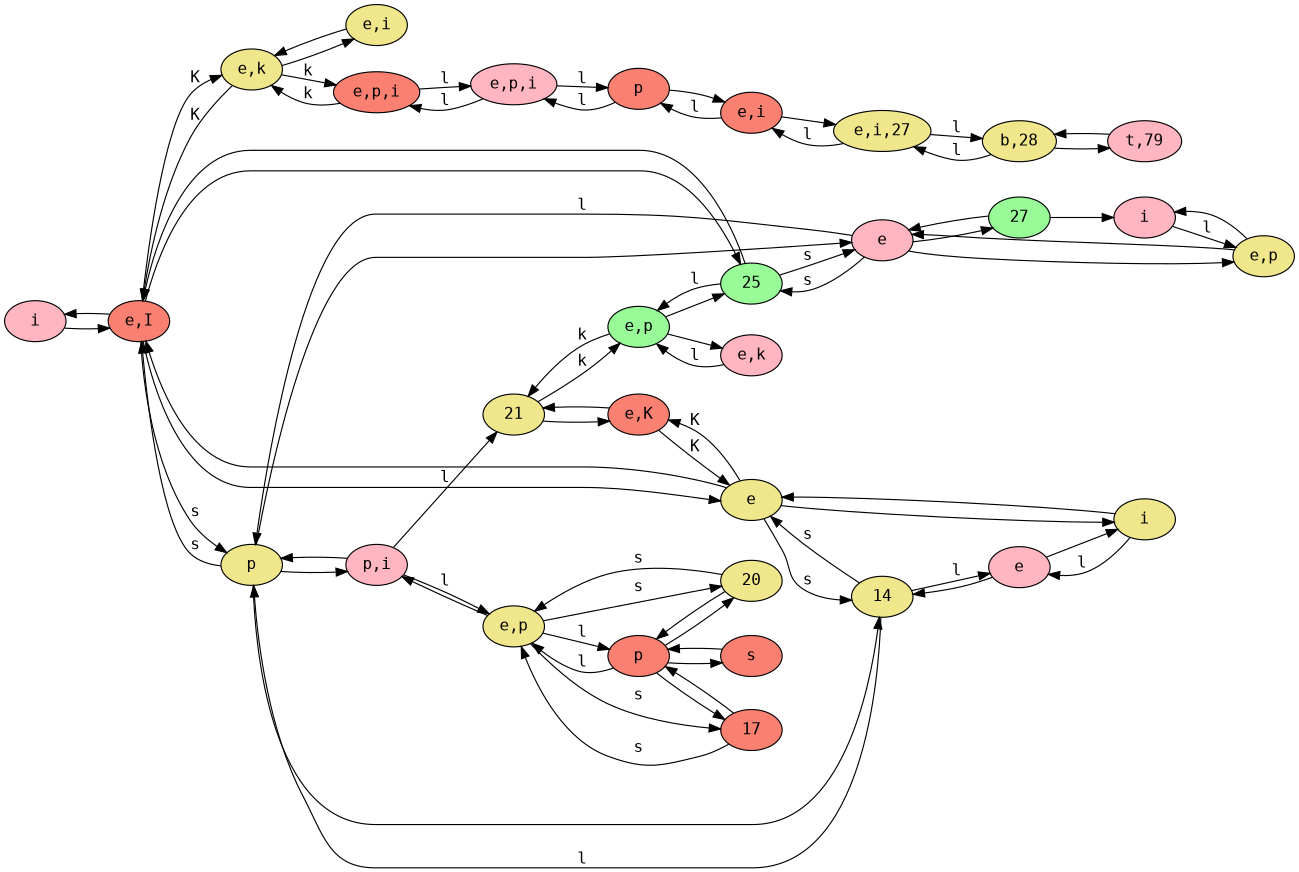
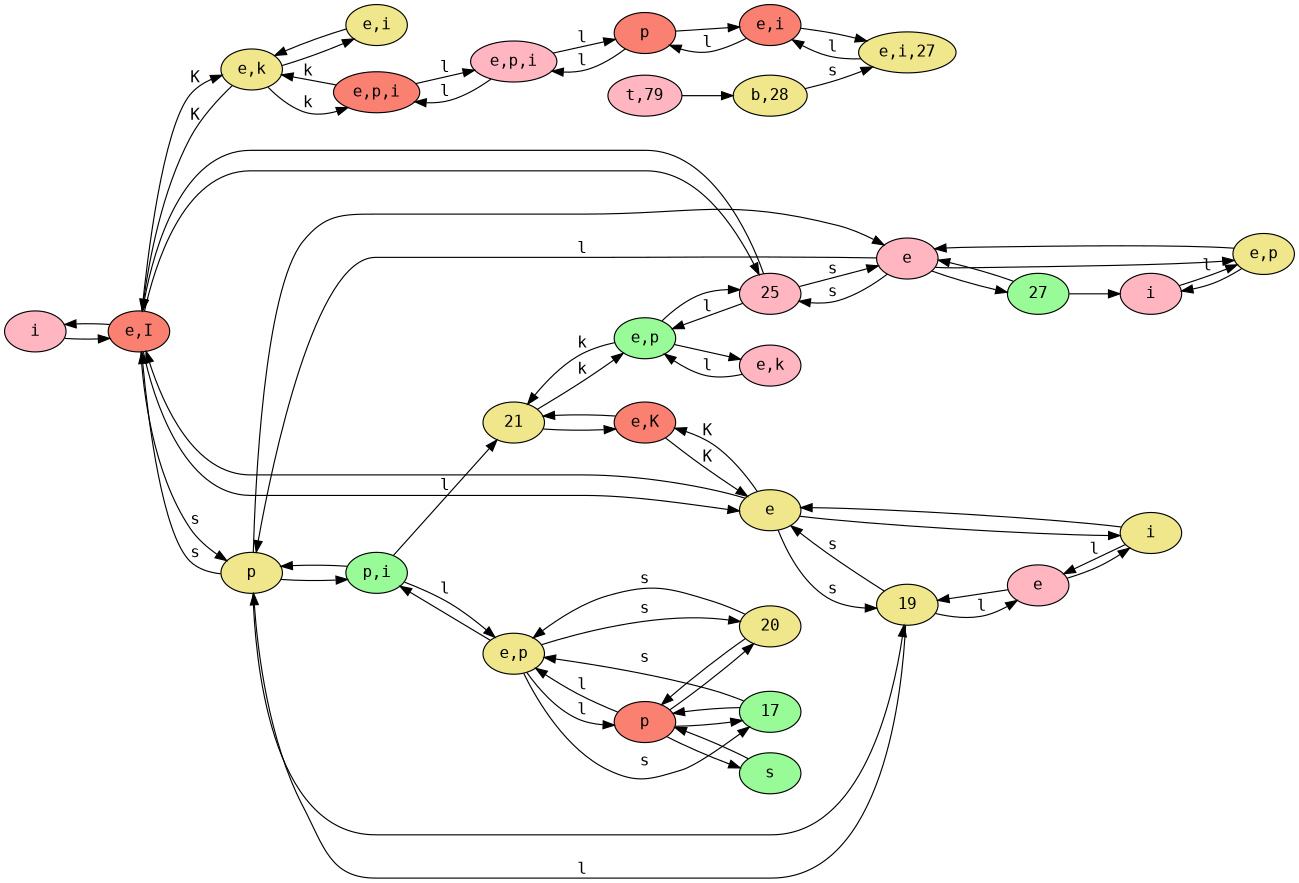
  digraph {
    fontname="DejaVu Sans Mono"
    rankdir=LR
    node [fillcolor=khaki fontname="DejaVu Sans Mono" style=filled]
    edge [fontname="DejaVu Sans Mono"]
    n1 [fillcolor=lightpink label=i]
    n2 [fillcolor=salmon label="e,I"]
    n3 [label="e,k"]
    n4 [label=e]
-   25 [fillcolor=palegreen]
+   25 [fillcolor=lightpink]
    n6 [label=p]
    n7 [fillcolor=salmon label="e,p,i"]
    n8 [fillcolor=lightpink label="e,p,i"]
    n9 [fillcolor=salmon label=p]
    n10 [label="e,i"]
    n11 [fillcolor=salmon label="e,i"]
    n12 [label="e,i,27"]
    n13 [label="b,28"]
    n14 [fillcolor=lightpink label="t,79"]
    n15 [label=i]
    n16 [fillcolor=lightpink label=e]
-   14
+   14 [label=19]
    n18 [fillcolor=salmon label="e,K"]
-   n19 [fillcolor=salmon label=s]
+   n19 [fillcolor=palegreen label=s]
    n20 [fillcolor=salmon label=p]
-   17 [fillcolor=salmon]
+   17 [fillcolor=palegreen]
    n22 [label="e,p"]
    20
    n24 [fillcolor=palegreen label="e,p"]
    n25 [fillcolor=lightpink label=e]
-   n26 [fillcolor=lightpink label="p,i"]
+   n26 [fillcolor=palegreen label="p,i"]
    21
    n28 [fillcolor=lightpink label=i]
    n29 [label="e,p"]
    n30 [fillcolor=lightpink label="e,k"]
    27 [fillcolor=palegreen]
    n1 -> n2
    n2 -> n1
    n2 -> n3 [label=K]
    n2 -> n4
    n2 -> 25
    n2 -> n6 [label=s]
    n3 -> n2 [label=K]
    n3 -> n7 [label=k]
    n3 -> n10
    n4 -> n2
    n4 -> n15
    n4 -> 14 [label=s]
    n4 -> n18 [label=K]
    25 -> n2
    25 -> n24 [label=l]
    25 -> n25 [label=s]
    n6 -> n2 [label=s]
    n6 -> 14
    n6 -> n25
    n6 -> n26
    n7 -> n3 [label=k]
    n7 -> n8 [label=l]
    n8 -> n7 [label=l]
    n8 -> n9 [label=l]
    n9 -> n8 [label=l]
    n9 -> n11
    n10 -> n3
    n11 -> n9 [label=l]
    n11 -> n12
    n12 -> n11 [label=l]
-   n12 -> n13 [label=l]
-   n13 -> n12 [label=l]
-   n13 -> n14
+   n13 -> n12 [label=s]
    n14 -> n13
    n15 -> n4
    n15 -> n16 [label=l]
    n16 -> n15
    n16 -> 14
    14 -> n4 [label=s]
    14 -> n6 [label=l]
    14 -> n16 [label=l]
    n18 -> n4 [label=K]
    n18 -> 21
    n19 -> n20
    n20 -> n19
    n20 -> 17
    n20 -> n22 [label=l]
    n20 -> 20
    17 -> n20
    17 -> n22 [label=s]
    n22 -> n20 [label=l]
    n22 -> 17 [label=s]
    n22 -> 20 [label=s]
    n22 -> n26
    20 -> n20
    20 -> n22 [label=s]
    n24 -> 25
    n24 -> 21 [label=k]
    n24 -> n30
    n25 -> 25 [label=s]
    n25 -> n6 [label=l]
    n25 -> n29
    n25 -> 27
    n26 -> n6
    n26 -> n22 [label=l]
    n26 -> 21 [label=l]
    21 -> n18
    21 -> n24 [label=k]
    n28 -> n29 [label=l]
    n29 -> n25
    n29 -> n28
    n30 -> n24 [label=l]
    27 -> n25
    27 -> n28
  }
